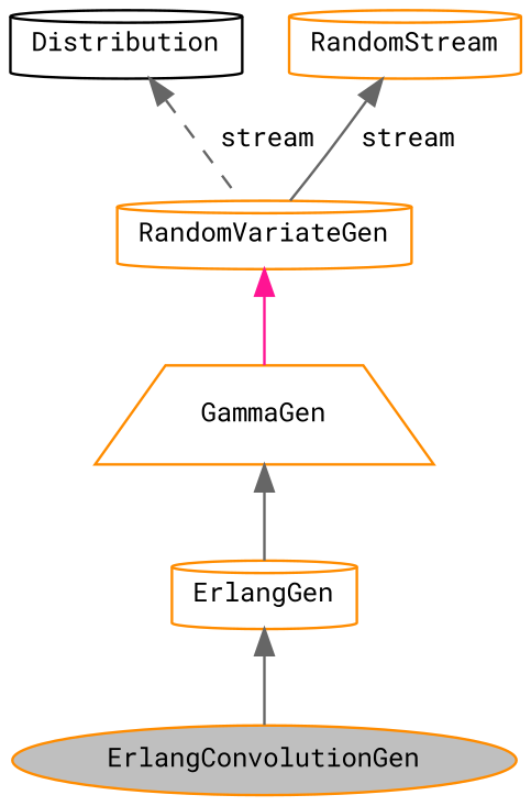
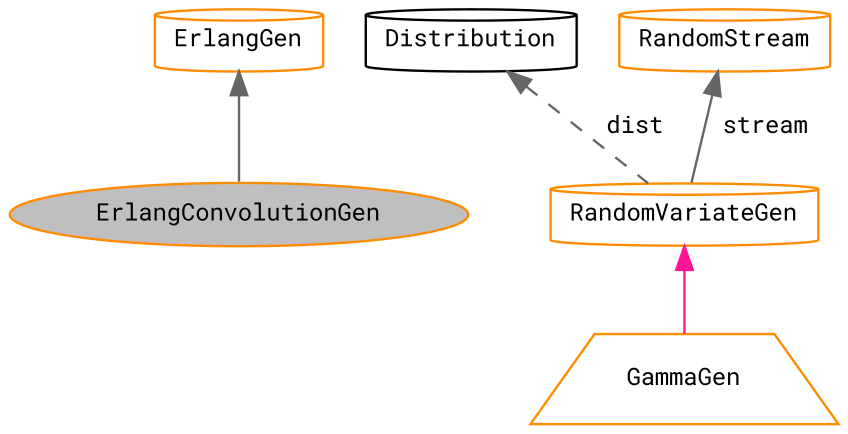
  digraph {
    fontname="Roboto Mono"
    node [color=darkorange fontname="Roboto Mono" fontsize=10 shape=cylinder]
    edge [color=gray40 dir=back fontname="Roboto Mono" fontsize=10 labelfontname=Helvetica labelfontsize=10 style=solid]
    n1 [fillcolor=grey75 fontcolor=black height=0.2 label=ErlangConvolutionGen shape=ellipse style=filled width=0.4]
    n2 [height=0.2 label=ErlangGen width=0.4]
    n3 [height=0.2 label=GammaGen shape=trapezium width=0.4]
    n4 [height=0.2 label=RandomVariateGen width=0.4]
    n5 [color=black height=0.2 label=Distribution width=0.4]
    n6 [height=0.2 label=RandomStream width=0.4]
    n2 -> n1
-   n3 -> n2
    n4 -> n3 [color=deeppink]
-   n5 -> n4 [label=" stream" style=dashed]
+   n5 -> n4 [label=" dist" style=dashed]
    n6 -> n4 [label=" stream"]
  }
